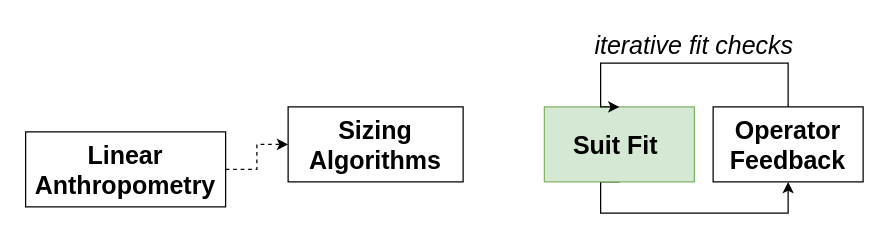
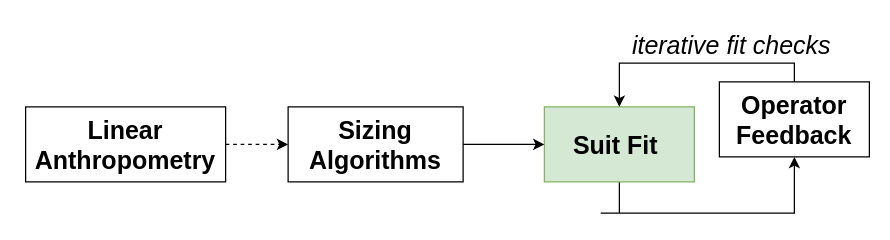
  <mxCell id="0" />
  <mxCell id="1" parent="0" />
  <mxCell id="2" style="edgeStyle=orthogonalEdgeStyle;rounded=0;orthogonalLoop=1;jettySize=auto;html=1;exitX=0.5;exitY=1;exitDx=0;exitDy=0;entryX=0.5;entryY=1;entryDx=0;entryDy=0;fontSize=20;" edge="1" parent="1" source="3" target="9"><mxGeometry relative="1" as="geometry"><Array as="points"><mxPoint x="480" y="170" /><mxPoint x="630" y="170" /></Array></mxGeometry></mxCell>
  <mxCell id="3" value="&lt;font style=&quot;font-size: 20px&quot;&gt;Suit Fit&amp;nbsp;&lt;/font&gt;" style="text;html=1;strokeColor=#82b366;fillColor=#d5e8d4;align=center;verticalAlign=middle;whiteSpace=wrap;rounded=0;fontStyle=1" vertex="1" parent="1"><mxGeometry x="435" y="85" width="120" height="60" as="geometry" /></mxCell>
  <mxCell id="4" style="edgeStyle=orthogonalEdgeStyle;rounded=0;orthogonalLoop=1;jettySize=auto;html=1;exitX=1;exitY=0.5;exitDx=0;exitDy=0;fontSize=20;dashed=1;" edge="1" parent="1" source="5" target="7"><mxGeometry relative="1" as="geometry" /></mxCell>
- <mxCell id="5" value="&lt;font style=&quot;font-size: 20px&quot;&gt;Linear Anthropometry&lt;/font&gt;" style="text;html=1;strokeColor=default;fillColor=none;align=center;verticalAlign=middle;whiteSpace=wrap;rounded=0;fontStyle=1" vertex="1" parent="1"><mxGeometry x="20" y="105" width="160" height="60" as="geometry" /></mxCell>
+ <mxCell id="5" value="&lt;font style=&quot;font-size: 20px&quot;&gt;Linear Anthropometry&lt;/font&gt;" style="text;html=1;strokeColor=default;fillColor=none;align=center;verticalAlign=middle;whiteSpace=wrap;rounded=0;fontStyle=1" vertex="1" parent="1"><mxGeometry x="20" y="85" width="160" height="60" as="geometry" /></mxCell>
+ <mxCell id="6" style="edgeStyle=orthogonalEdgeStyle;rounded=0;orthogonalLoop=1;jettySize=auto;html=1;exitX=1;exitY=0.5;exitDx=0;exitDy=0;entryX=0;entryY=0.5;entryDx=0;entryDy=0;fontSize=20;" edge="1" parent="1" source="7" target="3"><mxGeometry relative="1" as="geometry" /></mxCell>
  <mxCell id="7" value="&lt;font style=&quot;font-size: 20px&quot;&gt;Sizing Algorithms&lt;/font&gt;" style="text;html=1;strokeColor=default;fillColor=none;align=center;verticalAlign=middle;whiteSpace=wrap;rounded=0;fontStyle=1" vertex="1" parent="1"><mxGeometry x="230" y="85" width="140" height="60" as="geometry" /></mxCell>
  <mxCell id="8" style="edgeStyle=orthogonalEdgeStyle;rounded=0;orthogonalLoop=1;jettySize=auto;html=1;exitX=0.5;exitY=0;exitDx=0;exitDy=0;entryX=0.5;entryY=0;entryDx=0;entryDy=0;fontSize=20;" edge="1" parent="1" source="9" target="3"><mxGeometry relative="1" as="geometry"><Array as="points"><mxPoint x="630" y="50" /><mxPoint x="480" y="50" /></Array></mxGeometry></mxCell>
- <mxCell id="9" value="&lt;span style=&quot;font-size: 20px&quot;&gt;Operator Feedback&lt;/span&gt;" style="text;html=1;strokeColor=default;fillColor=none;align=center;verticalAlign=middle;whiteSpace=wrap;rounded=0;fontStyle=1" vertex="1" parent="1"><mxGeometry x="570" y="85" width="120" height="60" as="geometry" /></mxCell>
- <mxCell id="10" value="&lt;i&gt;iterative fit checks&lt;/i&gt;" style="text;html=1;strokeColor=none;fillColor=none;align=center;verticalAlign=middle;whiteSpace=wrap;rounded=0;fontSize=20;" vertex="1" parent="1"><mxGeometry x="470" y="20" width="170" height="30" as="geometry" /></mxCell>
+ <mxCell id="9" value="&lt;span style=&quot;font-size: 20px&quot;&gt;Operator Feedback&lt;/span&gt;" style="text;html=1;strokeColor=default;fillColor=none;align=center;verticalAlign=middle;whiteSpace=wrap;rounded=0;fontStyle=1" vertex="1" parent="1"><mxGeometry x="575" y="65" width="120" height="60" as="geometry" /></mxCell>
+ <mxCell id="10" value="&lt;i&gt;iterative fit checks&lt;/i&gt;" style="text;html=1;strokeColor=none;fillColor=none;align=center;verticalAlign=middle;whiteSpace=wrap;rounded=0;fontSize=20;" vertex="1" parent="1"><mxGeometry x="500" y="20" width="170" height="30" as="geometry" /></mxCell>
